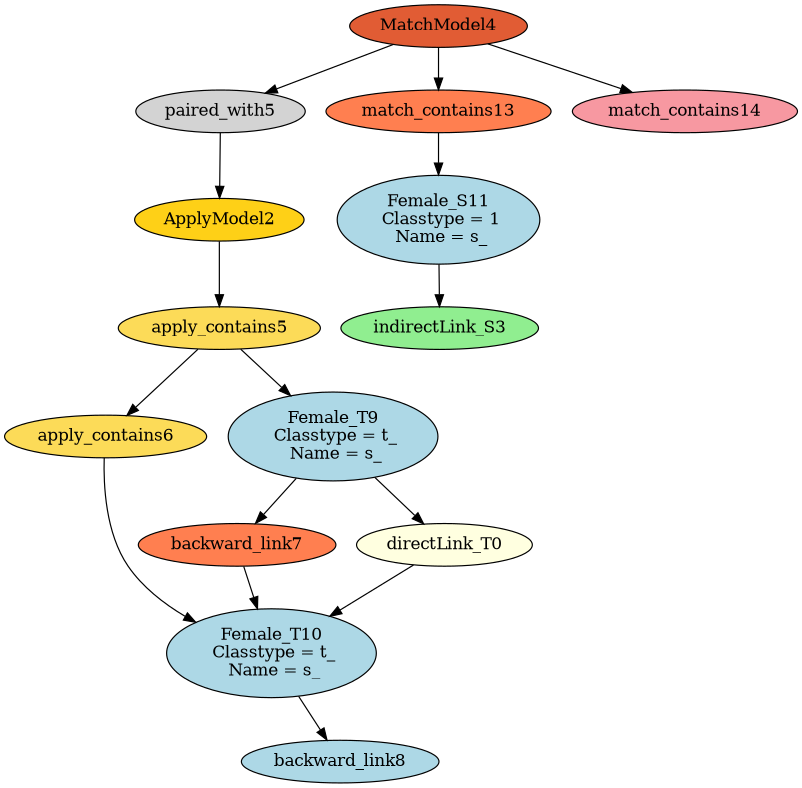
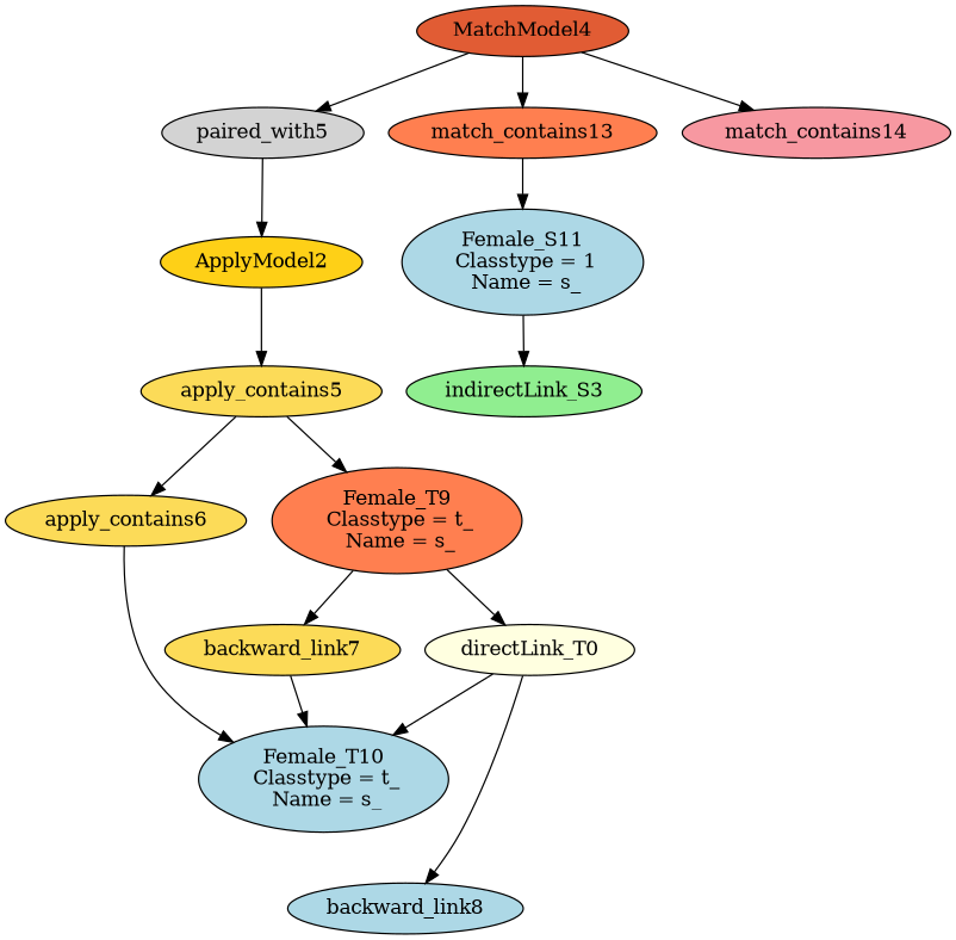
  digraph {
    node [fillcolor=lightblue style=filled]
    "directLink_T0\n" [fillcolor=lightyellow]
    "Female_T10\n Classtype = t_\n Name = s_"
    backward_link8
    n4 [fillcolor=lightgray label=paired_with5]
    ApplyModel2 [fillcolor="#FED017"]
    apply_contains5 [fillcolor="#FCDB58"]
    apply_contains6 [fillcolor="#FCDB58"]
-   "Female_T9\n Classtype = t_\n Name = s_"
+   "Female_T9\n Classtype = t_\n Name = s_" [fillcolor=coral]
    indirectLink_S3 [fillcolor=lightgreen]
    MatchModel4 [fillcolor="#E15C34"]
    match_contains13 [fillcolor=coral]
    match_contains14 [fillcolor="#F798A1"]
    "Female_S11\n Classtype = 1\n Name = s_"
-   backward_link7 [fillcolor=coral]
+   backward_link7 [fillcolor="#FCDB58"]
    "directLink_T0\n" -> "Female_T10\n Classtype = t_\n Name = s_"
-   "Female_T10\n Classtype = t_\n Name = s_" -> backward_link8
+   "directLink_T0\n" -> backward_link8
    n4 -> ApplyModel2
    ApplyModel2 -> apply_contains5
    apply_contains5 -> apply_contains6
    apply_contains5 -> "Female_T9\n Classtype = t_\n Name = s_"
    apply_contains6 -> "Female_T10\n Classtype = t_\n Name = s_"
    "Female_T9\n Classtype = t_\n Name = s_" -> "directLink_T0\n"
    "Female_T9\n Classtype = t_\n Name = s_" -> backward_link7
    MatchModel4 -> n4
    MatchModel4 -> match_contains13
    MatchModel4 -> match_contains14
    match_contains13 -> "Female_S11\n Classtype = 1\n Name = s_"
    "Female_S11\n Classtype = 1\n Name = s_" -> indirectLink_S3
    backward_link7 -> "Female_T10\n Classtype = t_\n Name = s_"
  }
